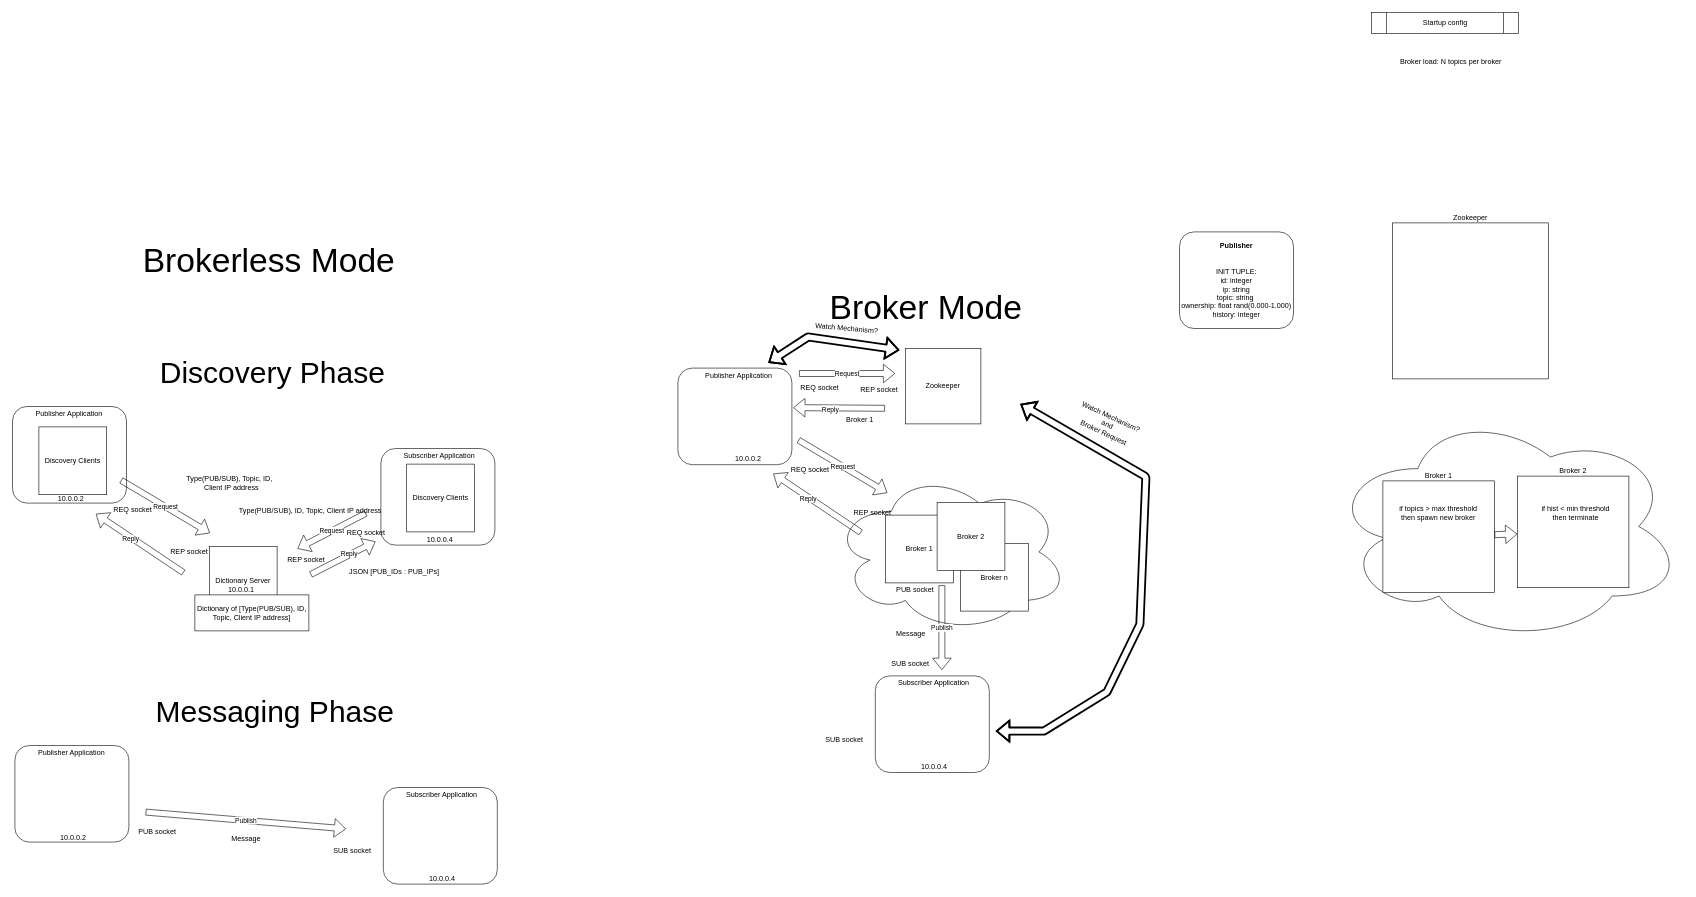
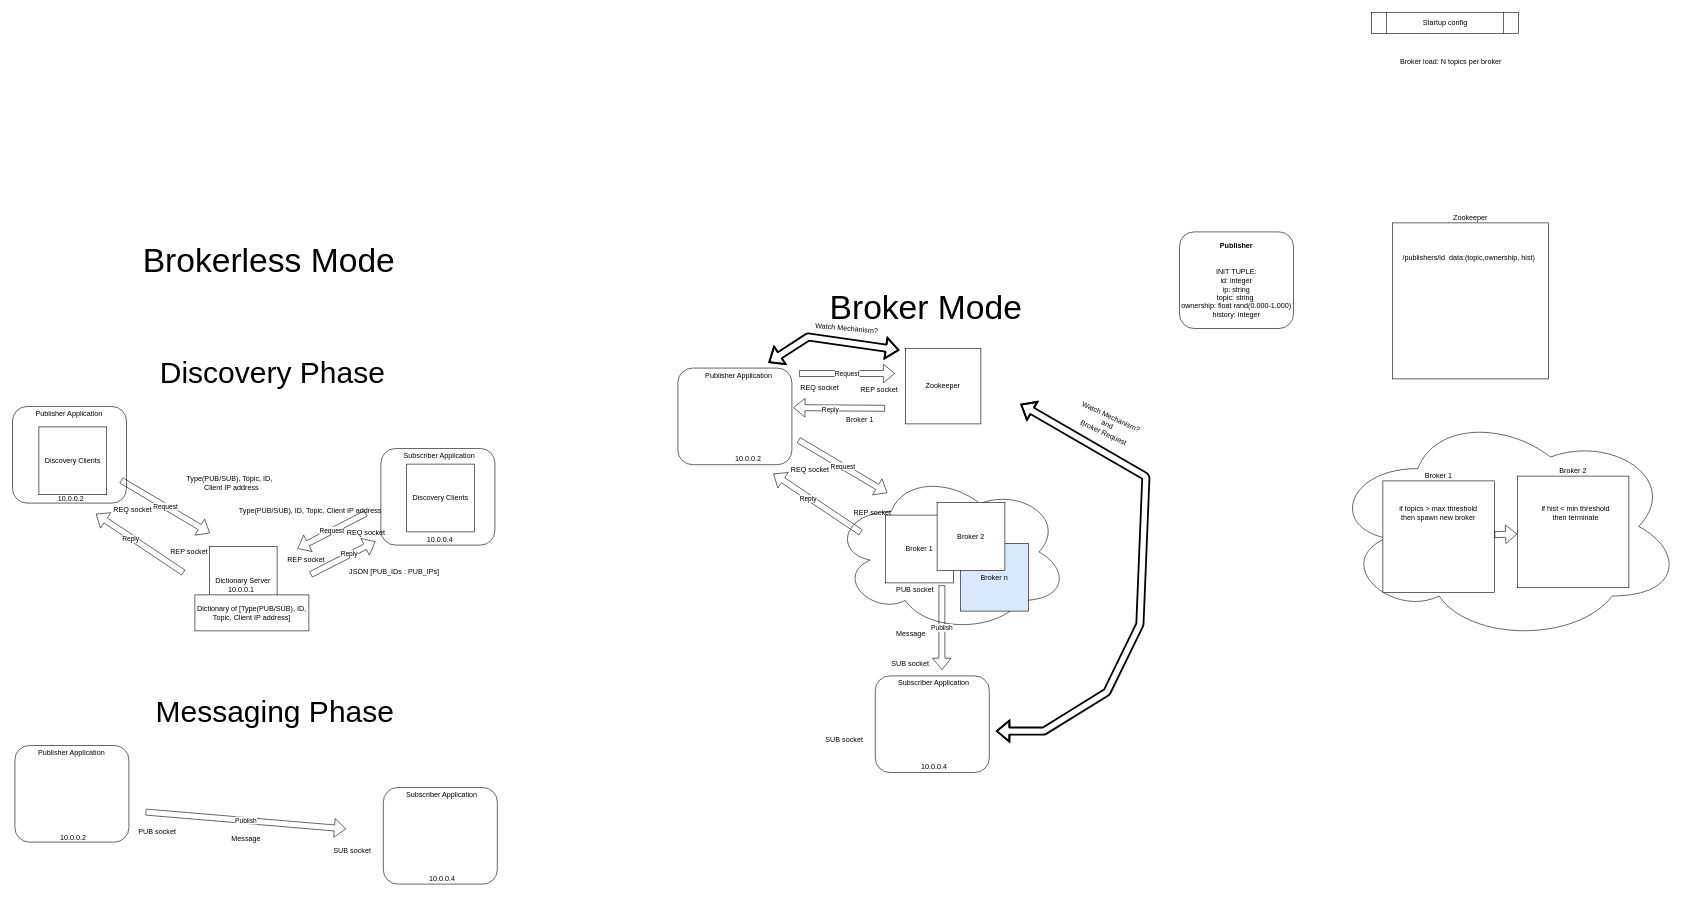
  <mxCell id="0" />
  <mxCell id="1" parent="0" />
  <mxCell id="2" value="" style="ellipse;shape=cloud;whiteSpace=wrap;html=1;" vertex="1" parent="1"><mxGeometry x="2215" y="684" width="589" height="386" as="geometry" /></mxCell>
  <mxCell id="3" value="" style="ellipse;shape=cloud;whiteSpace=wrap;html=1;" vertex="1" parent="1"><mxGeometry x="1386" y="785" width="394" height="269" as="geometry" /></mxCell>
  <mxCell id="4" value="" style="rounded=1;whiteSpace=wrap;html=1;" parent="1" vertex="1"><mxGeometry x="634" y="747" width="190" height="161" as="geometry" /></mxCell>
  <mxCell id="5" value="" style="rounded=1;whiteSpace=wrap;html=1;" parent="1" vertex="1"><mxGeometry x="20" y="677" width="190" height="161" as="geometry" /></mxCell>
  <mxCell id="6" value="Dictionary Server" style="whiteSpace=wrap;html=1;aspect=fixed;" parent="1" vertex="1"><mxGeometry x="348" y="910" width="113" height="113" as="geometry" /></mxCell>
  <mxCell id="7" value="Discovery Clients" style="whiteSpace=wrap;html=1;aspect=fixed;" parent="1" vertex="1"><mxGeometry x="64" y="711" width="113" height="113" as="geometry" /></mxCell>
  <mxCell id="8" value="Discovery Clients" style="whiteSpace=wrap;html=1;aspect=fixed;" parent="1" vertex="1"><mxGeometry x="677" y="773" width="113" height="113" as="geometry" /></mxCell>
  <mxCell id="9" value="Request" style="shape=flexArrow;endArrow=classic;html=1;" parent="1" edge="1"><mxGeometry width="50" height="50" relative="1" as="geometry"><mxPoint x="201" y="800" as="sourcePoint" /><mxPoint x="349" y="888" as="targetPoint" /><Array as="points" /></mxGeometry></mxCell>
  <mxCell id="10" value="Type(PUB/SUB), Topic,&amp;nbsp;ID,&amp;nbsp;&lt;br&gt;&amp;nbsp;Client IP address" style="text;html=1;align=center;verticalAlign=middle;resizable=0;points=[];autosize=1;" parent="1" vertex="1"><mxGeometry x="304" y="788" width="157" height="32" as="geometry" /></mxCell>
  <mxCell id="11" value="" style="shape=flexArrow;endArrow=classic;html=1;" parent="1" edge="1"><mxGeometry width="50" height="50" relative="1" as="geometry"><mxPoint x="305" y="954" as="sourcePoint" /><mxPoint x="159" y="856" as="targetPoint" /></mxGeometry></mxCell>
  <mxCell id="12" value="Reply" style="edgeLabel;html=1;align=center;verticalAlign=middle;resizable=0;points=[];" parent="11" vertex="1" connectable="0"><mxGeometry x="0.194" y="2" relative="1" as="geometry"><mxPoint as="offset" /></mxGeometry></mxCell>
  <mxCell id="13" value="Dictionary of [&lt;span&gt;Type(PUB/SUB), ID, Topic, Client IP address]&lt;/span&gt;" style="whiteSpace=wrap;html=1;" parent="1" vertex="1"><mxGeometry x="324" y="991" width="190" height="60" as="geometry" /></mxCell>
  <mxCell id="14" value="Publisher Application" style="text;html=1;align=center;verticalAlign=middle;resizable=0;points=[];autosize=1;" parent="1" vertex="1"><mxGeometry x="53" y="681" width="121" height="18" as="geometry" /></mxCell>
  <mxCell id="15" value="10.0.0.2" style="text;html=1;align=center;verticalAlign=middle;resizable=0;points=[];autosize=1;" parent="1" vertex="1"><mxGeometry x="90" y="822" width="53" height="18" as="geometry" /></mxCell>
  <mxCell id="16" value="10.0.0.1" style="text;html=1;align=center;verticalAlign=middle;resizable=0;points=[];autosize=1;" parent="1" vertex="1"><mxGeometry x="374" y="973" width="53" height="18" as="geometry" /></mxCell>
  <mxCell id="17" value="Subscriber Application" style="text;html=1;align=center;verticalAlign=middle;resizable=0;points=[];autosize=1;" parent="1" vertex="1"><mxGeometry x="667" y="750" width="128" height="18" as="geometry" /></mxCell>
  <mxCell id="18" value="10.0.0.4" style="text;html=1;align=center;verticalAlign=middle;resizable=0;points=[];autosize=1;" parent="1" vertex="1"><mxGeometry x="705" y="890" width="53" height="18" as="geometry" /></mxCell>
  <mxCell id="19" value="Request" style="shape=flexArrow;endArrow=classic;html=1;" parent="1" edge="1"><mxGeometry width="50" height="50" relative="1" as="geometry"><mxPoint x="609" y="855" as="sourcePoint" /><mxPoint x="495" y="914" as="targetPoint" /><Array as="points" /></mxGeometry></mxCell>
  <mxCell id="20" value="Type(PUB/SUB), ID, Topic, Client IP address" style="text;html=1;align=center;verticalAlign=middle;resizable=0;points=[];autosize=1;" parent="1" vertex="1"><mxGeometry x="392" y="842" width="248" height="18" as="geometry" /></mxCell>
  <mxCell id="21" value="" style="shape=flexArrow;endArrow=classic;html=1;" parent="1" edge="1"><mxGeometry width="50" height="50" relative="1" as="geometry"><mxPoint x="517" y="957" as="sourcePoint" /><mxPoint x="625" y="902" as="targetPoint" /></mxGeometry></mxCell>
  <mxCell id="22" value="Reply" style="edgeLabel;html=1;align=center;verticalAlign=middle;resizable=0;points=[];" parent="21" vertex="1" connectable="0"><mxGeometry x="0.194" y="2" relative="1" as="geometry"><mxPoint as="offset" /></mxGeometry></mxCell>
  <mxCell id="23" value="JSON [PUB_IDs : PUB_IPs]" style="text;html=1;align=center;verticalAlign=middle;resizable=0;points=[];autosize=1;" parent="1" vertex="1"><mxGeometry x="576" y="943" width="160" height="18" as="geometry" /></mxCell>
  <mxCell id="24" value="&lt;font style=&quot;font-size: 50px&quot;&gt;Discovery Phase&lt;/font&gt;" style="text;html=1;align=center;verticalAlign=middle;resizable=0;points=[];autosize=1;" parent="1" vertex="1"><mxGeometry x="260" y="605" width="385" height="30" as="geometry" /></mxCell>
  <mxCell id="25" value="" style="rounded=1;whiteSpace=wrap;html=1;" parent="1" vertex="1"><mxGeometry x="638" y="1312" width="190" height="161" as="geometry" /></mxCell>
  <mxCell id="26" value="" style="rounded=1;whiteSpace=wrap;html=1;" parent="1" vertex="1"><mxGeometry x="24" y="1242" width="190" height="161" as="geometry" /></mxCell>
  <mxCell id="27" value="Publish" style="shape=flexArrow;endArrow=classic;html=1;" parent="1" edge="1"><mxGeometry width="50" height="50" relative="1" as="geometry"><mxPoint x="242" y="1353" as="sourcePoint" /><mxPoint x="576" y="1381" as="targetPoint" /><Array as="points" /></mxGeometry></mxCell>
  <mxCell id="28" value="Message" style="text;html=1;align=center;verticalAlign=middle;resizable=0;points=[];autosize=1;" parent="1" vertex="1"><mxGeometry x="379" y="1389" width="59" height="18" as="geometry" /></mxCell>
  <mxCell id="29" value="Publisher Application" style="text;html=1;align=center;verticalAlign=middle;resizable=0;points=[];autosize=1;" parent="1" vertex="1"><mxGeometry x="57" y="1246" width="121" height="18" as="geometry" /></mxCell>
  <mxCell id="30" value="10.0.0.2" style="text;html=1;align=center;verticalAlign=middle;resizable=0;points=[];autosize=1;" parent="1" vertex="1"><mxGeometry x="94" y="1387" width="53" height="18" as="geometry" /></mxCell>
  <mxCell id="31" value="Subscriber Application" style="text;html=1;align=center;verticalAlign=middle;resizable=0;points=[];autosize=1;" parent="1" vertex="1"><mxGeometry x="671" y="1315" width="128" height="18" as="geometry" /></mxCell>
  <mxCell id="32" value="10.0.0.4" style="text;html=1;align=center;verticalAlign=middle;resizable=0;points=[];autosize=1;" parent="1" vertex="1"><mxGeometry x="709" y="1455" width="53" height="18" as="geometry" /></mxCell>
  <mxCell id="33" value="&lt;font style=&quot;font-size: 50px&quot;&gt;Messaging Phase&lt;/font&gt;" style="text;html=1;align=center;verticalAlign=middle;resizable=0;points=[];autosize=1;" parent="1" vertex="1"><mxGeometry x="253" y="1170" width="408" height="30" as="geometry" /></mxCell>
  <mxCell id="34" value="PUB socket" style="text;html=1;align=center;verticalAlign=middle;resizable=0;points=[];autosize=1;" parent="1" vertex="1"><mxGeometry x="225" y="1377" width="72" height="18" as="geometry" /></mxCell>
  <mxCell id="35" value="SUB socket" style="text;html=1;align=center;verticalAlign=middle;resizable=0;points=[];autosize=1;" parent="1" vertex="1"><mxGeometry x="550" y="1409" width="72" height="18" as="geometry" /></mxCell>
  <mxCell id="36" value="REQ socket" style="text;html=1;align=center;verticalAlign=middle;resizable=0;points=[];autosize=1;" parent="1" vertex="1"><mxGeometry x="183" y="841" width="74" height="18" as="geometry" /></mxCell>
  <mxCell id="37" value="REQ socket" style="text;html=1;align=center;verticalAlign=middle;resizable=0;points=[];autosize=1;" parent="1" vertex="1"><mxGeometry x="572" y="878" width="74" height="18" as="geometry" /></mxCell>
  <mxCell id="38" value="REP socket" style="text;html=1;align=center;verticalAlign=middle;resizable=0;points=[];autosize=1;" parent="1" vertex="1"><mxGeometry x="278" y="911" width="72" height="18" as="geometry" /></mxCell>
  <mxCell id="39" value="REP socket" style="text;html=1;align=center;verticalAlign=middle;resizable=0;points=[];autosize=1;" parent="1" vertex="1"><mxGeometry x="473" y="923" width="72" height="18" as="geometry" /></mxCell>
  <mxCell id="40" value="&lt;span style=&quot;font-size: 56px&quot;&gt;Brokerless Mode&lt;/span&gt;" style="text;html=1;align=center;verticalAlign=middle;resizable=0;points=[];autosize=1;" parent="1" vertex="1"><mxGeometry x="232" y="416" width="430" height="33" as="geometry" /></mxCell>
  <mxCell id="41" value="&lt;span style=&quot;font-size: 56px&quot;&gt;Broker Mode&lt;/span&gt;" style="text;html=1;align=center;verticalAlign=middle;resizable=0;points=[];autosize=1;" parent="1" vertex="1"><mxGeometry x="1376" y="495" width="331" height="33" as="geometry" /></mxCell>
  <mxCell id="42" value="" style="rounded=1;whiteSpace=wrap;html=1;" parent="1" vertex="1"><mxGeometry x="1129" y="613" width="190" height="161" as="geometry" /></mxCell>
  <mxCell id="43" value="Request" style="shape=flexArrow;endArrow=classic;html=1;" parent="1" edge="1"><mxGeometry width="50" height="50" relative="1" as="geometry"><mxPoint x="1330" y="733" as="sourcePoint" /><mxPoint x="1478" y="821" as="targetPoint" /><Array as="points" /></mxGeometry></mxCell>
  <mxCell id="44" value="" style="shape=flexArrow;endArrow=classic;html=1;" parent="1" edge="1"><mxGeometry width="50" height="50" relative="1" as="geometry"><mxPoint x="1434" y="887" as="sourcePoint" /><mxPoint x="1288" y="789" as="targetPoint" /></mxGeometry></mxCell>
  <mxCell id="45" value="Reply" style="edgeLabel;html=1;align=center;verticalAlign=middle;resizable=0;points=[];" parent="44" vertex="1" connectable="0"><mxGeometry x="0.194" y="2" relative="1" as="geometry"><mxPoint as="offset" /></mxGeometry></mxCell>
  <mxCell id="46" value="Publisher Application" style="text;html=1;align=center;verticalAlign=middle;resizable=0;points=[];autosize=1;" parent="1" vertex="1"><mxGeometry x="1169" y="617" width="121" height="18" as="geometry" /></mxCell>
  <mxCell id="47" value="10.0.0.2" style="text;html=1;align=center;verticalAlign=middle;resizable=0;points=[];autosize=1;" parent="1" vertex="1"><mxGeometry x="1219" y="755" width="53" height="18" as="geometry" /></mxCell>
  <mxCell id="48" value="REQ socket" style="text;html=1;align=center;verticalAlign=middle;resizable=0;points=[];autosize=1;" parent="1" vertex="1"><mxGeometry x="1312" y="774" width="74" height="18" as="geometry" /></mxCell>
  <mxCell id="49" value="REP socket" style="text;html=1;align=center;verticalAlign=middle;resizable=0;points=[];autosize=1;" parent="1" vertex="1"><mxGeometry x="1417" y="845" width="72" height="18" as="geometry" /></mxCell>
  <mxCell id="50" value="Broker 1" style="whiteSpace=wrap;html=1;aspect=fixed;" parent="1" vertex="1"><mxGeometry x="1475" y="858" width="113" height="113" as="geometry" /></mxCell>
  <mxCell id="51" value="" style="rounded=1;whiteSpace=wrap;html=1;" parent="1" vertex="1"><mxGeometry x="1458" y="1126" width="190" height="161" as="geometry" /></mxCell>
  <mxCell id="52" value="Subscriber Application" style="text;html=1;align=center;verticalAlign=middle;resizable=0;points=[];autosize=1;" parent="1" vertex="1"><mxGeometry x="1491" y="1129" width="128" height="18" as="geometry" /></mxCell>
  <mxCell id="53" value="10.0.0.4" style="text;html=1;align=center;verticalAlign=middle;resizable=0;points=[];autosize=1;" parent="1" vertex="1"><mxGeometry x="1529" y="1269" width="53" height="18" as="geometry" /></mxCell>
  <mxCell id="54" value="SUB socket" style="text;html=1;align=center;verticalAlign=middle;resizable=0;points=[];autosize=1;" parent="1" vertex="1"><mxGeometry x="1370" y="1223" width="72" height="18" as="geometry" /></mxCell>
  <mxCell id="55" value="Publish" style="shape=flexArrow;endArrow=classic;html=1;" parent="1" edge="1"><mxGeometry width="50" height="50" relative="1" as="geometry"><mxPoint x="1569" y="975" as="sourcePoint" /><mxPoint x="1569" y="1116" as="targetPoint" /><Array as="points" /></mxGeometry></mxCell>
  <mxCell id="56" value="Message" style="text;html=1;align=center;verticalAlign=middle;resizable=0;points=[];autosize=1;" parent="1" vertex="1"><mxGeometry x="1487" y="1047" width="59" height="18" as="geometry" /></mxCell>
  <mxCell id="57" value="PUB socket" style="text;html=1;align=center;verticalAlign=middle;resizable=0;points=[];autosize=1;" parent="1" vertex="1"><mxGeometry x="1488" y="974" width="72" height="18" as="geometry" /></mxCell>
  <mxCell id="58" value="SUB socket" style="text;html=1;align=center;verticalAlign=middle;resizable=0;points=[];autosize=1;" parent="1" vertex="1"><mxGeometry x="1480" y="1097" width="72" height="18" as="geometry" /></mxCell>
  <mxCell id="59" value="Zookeeper" style="whiteSpace=wrap;html=1;aspect=fixed;" parent="1" vertex="1"><mxGeometry x="1508" y="580" width="126" height="126" as="geometry" /></mxCell>
  <mxCell id="60" value="Request" style="shape=flexArrow;endArrow=classic;html=1;" parent="1" edge="1"><mxGeometry width="50" height="50" relative="1" as="geometry"><mxPoint x="1331" y="622" as="sourcePoint" /><mxPoint x="1491" y="622" as="targetPoint" /><Array as="points" /></mxGeometry></mxCell>
  <mxCell id="61" value="REQ socket" style="text;html=1;align=center;verticalAlign=middle;resizable=0;points=[];autosize=1;" parent="1" vertex="1"><mxGeometry x="1328" y="637" width="74" height="18" as="geometry" /></mxCell>
  <mxCell id="62" value="REP socket" style="text;html=1;align=center;verticalAlign=middle;resizable=0;points=[];autosize=1;" parent="1" vertex="1"><mxGeometry x="1428" y="641" width="72" height="18" as="geometry" /></mxCell>
  <mxCell id="63" value="" style="shape=flexArrow;endArrow=classic;html=1;entryX=1.012;entryY=0.409;entryDx=0;entryDy=0;entryPerimeter=0;" parent="1" target="42" edge="1"><mxGeometry width="50" height="50" relative="1" as="geometry"><mxPoint x="1474" y="680" as="sourcePoint" /><mxPoint x="1328" y="582" as="targetPoint" /></mxGeometry></mxCell>
  <mxCell id="64" value="Reply" style="edgeLabel;html=1;align=center;verticalAlign=middle;resizable=0;points=[];" parent="63" vertex="1" connectable="0"><mxGeometry x="0.194" y="2" relative="1" as="geometry"><mxPoint as="offset" /></mxGeometry></mxCell>
- <mxCell id="65" value="Broker n" style="whiteSpace=wrap;html=1;aspect=fixed;" parent="1" vertex="1"><mxGeometry x="1600" y="905" width="113" height="113" as="geometry" /></mxCell>
+ <mxCell id="65" value="Broker n" style="whiteSpace=wrap;html=1;aspect=fixed;fillColor=#dae8fc;" parent="1" vertex="1"><mxGeometry x="1600" y="905" width="113" height="113" as="geometry" /></mxCell>
  <mxCell id="66" value="Broker 2" style="whiteSpace=wrap;html=1;aspect=fixed;" parent="1" vertex="1"><mxGeometry x="1561" y="837" width="113" height="113" as="geometry" /></mxCell>
  <mxCell id="67" value="Broker 1" style="text;html=1;align=center;verticalAlign=middle;resizable=0;points=[];autosize=1;" parent="1" vertex="1"><mxGeometry x="1404" y="691" width="56" height="18" as="geometry" /></mxCell>
  <mxCell id="68" value="" style="shape=flexArrow;endArrow=classic;startArrow=classic;html=1;strokeWidth=3;" parent="1" edge="1"><mxGeometry width="50" height="50" relative="1" as="geometry"><mxPoint x="1659" y="1218" as="sourcePoint" /><mxPoint x="1700" y="673" as="targetPoint" /><Array as="points"><mxPoint x="1739" y="1218" /><mxPoint x="1844" y="1153" /><mxPoint x="1899" y="1040" /><mxPoint x="1909" y="794" /></Array></mxGeometry></mxCell>
  <mxCell id="69" value="Watch Mechanism?&lt;br&gt;and&lt;br&gt;Broker Request" style="text;html=1;align=center;verticalAlign=middle;resizable=0;points=[];autosize=1;rotation=25;" parent="1" vertex="1"><mxGeometry x="1787" y="684" width="115" height="45" as="geometry" /></mxCell>
  <mxCell id="70" value="" style="shape=flexArrow;endArrow=classic;startArrow=classic;html=1;strokeWidth=3;" parent="1" edge="1"><mxGeometry width="50" height="50" relative="1" as="geometry"><mxPoint x="1280" y="604" as="sourcePoint" /><mxPoint x="1498" y="583" as="targetPoint" /><Array as="points"><mxPoint x="1346" y="561" /></Array></mxGeometry></mxCell>
  <mxCell id="71" value="Watch Mechanism?" style="text;html=1;align=center;verticalAlign=middle;resizable=0;points=[];autosize=1;rotation=5;" parent="1" vertex="1"><mxGeometry x="1352" y="538" width="115" height="18" as="geometry" /></mxCell>
  <mxCell id="72" value="Zookeeper" style="whiteSpace=wrap;html=1;aspect=fixed;labelPosition=center;verticalLabelPosition=top;align=center;verticalAlign=bottom;" vertex="1" parent="1"><mxGeometry x="2320" y="371" width="260" height="260" as="geometry" /></mxCell>
  <mxCell id="73" value="&lt;b&gt;Publisher&lt;/b&gt;&lt;br&gt;&lt;br&gt;&lt;br&gt;INIT TUPLE:&lt;br&gt;id: integer&lt;br&gt;ip: string&lt;br&gt;topic: string&amp;nbsp;&lt;br&gt;ownership: float rand(0.000-1.000)&lt;br&gt;history: integer" style="rounded=1;whiteSpace=wrap;html=1;labelPosition=center;verticalLabelPosition=middle;align=center;verticalAlign=middle;" vertex="1" parent="1"><mxGeometry x="1965" y="386" width="190" height="161" as="geometry" /></mxCell>
+ <mxCell id="74" value="/publishers/id&amp;nbsp; data:(topic,ownership, hist)" style="text;html=1;align=center;verticalAlign=middle;resizable=0;points=[];autosize=1;" vertex="1" parent="1"><mxGeometry x="2331" y="421" width="231" height="18" as="geometry" /></mxCell>
  <mxCell id="75" value="Broker 1" style="whiteSpace=wrap;html=1;aspect=fixed;labelPosition=center;verticalLabelPosition=top;align=center;verticalAlign=bottom;" vertex="1" parent="1"><mxGeometry x="2304" y="801" width="186" height="186" as="geometry" /></mxCell>
  <mxCell id="76" value="Startup config" style="shape=process;whiteSpace=wrap;html=1;backgroundOutline=1;" vertex="1" parent="1"><mxGeometry x="2285" y="20" width="245" height="35" as="geometry" /></mxCell>
  <mxCell id="77" value="Broker load: N topics per broker" style="text;html=1;align=center;verticalAlign=middle;resizable=0;points=[];autosize=1;" vertex="1" parent="1"><mxGeometry x="2327" y="93" width="179" height="18" as="geometry" /></mxCell>
  <mxCell id="78" value="if topics &amp;gt; max threshold&lt;br&gt;then spawn new broker" style="text;html=1;align=center;verticalAlign=middle;resizable=0;points=[];autosize=1;" vertex="1" parent="1"><mxGeometry x="2326" y="839" width="140" height="31" as="geometry" /></mxCell>
  <mxCell id="79" value="Broker 2" style="whiteSpace=wrap;html=1;aspect=fixed;labelPosition=center;verticalLabelPosition=top;align=center;verticalAlign=bottom;" vertex="1" parent="1"><mxGeometry x="2528" y="793" width="186" height="186" as="geometry" /></mxCell>
  <mxCell id="80" value="" style="shape=flexArrow;endArrow=classic;html=1;" edge="1" parent="1" source="75" target="79"><mxGeometry width="50" height="50" relative="1" as="geometry"><mxPoint x="2460" y="685" as="sourcePoint" /><mxPoint x="2541" y="685" as="targetPoint" /></mxGeometry></mxCell>
  <mxCell id="81" value="if hist &amp;lt; min threshold&lt;br&gt;then terminate" style="text;html=1;align=center;verticalAlign=middle;resizable=0;points=[];autosize=1;" vertex="1" parent="1"><mxGeometry x="2557" y="838" width="136" height="31" as="geometry" /></mxCell>
